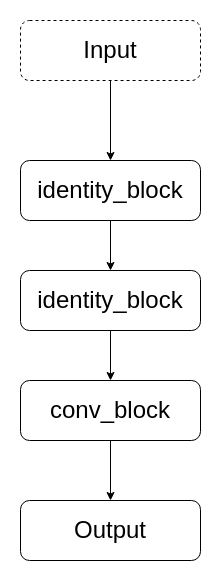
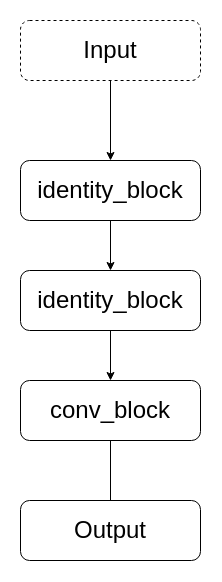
  <mxCell id="0" />
  <mxCell id="1" parent="0" />
  <mxCell id="2" value="" style="edgeStyle=orthogonalEdgeStyle;rounded=0;orthogonalLoop=1;jettySize=auto;html=1;" parent="1" source="3" target="7" edge="1"><mxGeometry relative="1" as="geometry" /></mxCell>
  <mxCell id="3" value="&lt;span style=&quot;font-size: 24px&quot;&gt;identity_block&lt;/span&gt;" style="rounded=1;whiteSpace=wrap;html=1;" parent="1" vertex="1"><mxGeometry x="20" y="160" width="180" height="60" as="geometry" /></mxCell>
  <mxCell id="4" value="" style="edgeStyle=orthogonalEdgeStyle;rounded=0;orthogonalLoop=1;jettySize=auto;html=1;" parent="1" source="5" target="3" edge="1"><mxGeometry relative="1" as="geometry" /></mxCell>
  <mxCell id="5" value="&lt;font style=&quot;font-size: 24px&quot;&gt;Input&lt;/font&gt;" style="rounded=1;whiteSpace=wrap;html=1;dashed=1;" parent="1" vertex="1"><mxGeometry x="20" y="20" width="180" height="60" as="geometry" /></mxCell>
  <mxCell id="6" value="" style="edgeStyle=orthogonalEdgeStyle;rounded=0;orthogonalLoop=1;jettySize=auto;html=1;" parent="1" source="7" target="9" edge="1"><mxGeometry relative="1" as="geometry" /></mxCell>
  <mxCell id="7" value="&lt;span style=&quot;font-size: 24px&quot;&gt;identity_block&lt;/span&gt;" style="rounded=1;whiteSpace=wrap;html=1;" parent="1" vertex="1"><mxGeometry x="20" y="270" width="180" height="60" as="geometry" /></mxCell>
- <mxCell id="8" value="" style="edgeStyle=orthogonalEdgeStyle;rounded=0;orthogonalLoop=1;jettySize=auto;html=1;" edge="1" parent="1" source="9" target="10"><mxGeometry relative="1" as="geometry" /></mxCell>
+ <mxCell id="8" value="" style="edgeStyle=orthogonalEdgeStyle;rounded=0;orthogonalLoop=1;jettySize=auto;html=1;endArrow=none;" edge="1" parent="1" source="9" target="10"><mxGeometry relative="1" as="geometry" /></mxCell>
  <mxCell id="9" value="&lt;font style=&quot;font-size: 24px&quot;&gt;conv_block&lt;/font&gt;" style="rounded=1;whiteSpace=wrap;html=1;" parent="1" vertex="1"><mxGeometry x="20" y="380" width="180" height="60" as="geometry" /></mxCell>
  <mxCell id="10" value="&lt;span style=&quot;font-size: 24px&quot;&gt;Output&lt;/span&gt;" style="rounded=1;whiteSpace=wrap;html=1;" vertex="1" parent="1"><mxGeometry x="20" y="500" width="180" height="60" as="geometry" /></mxCell>
